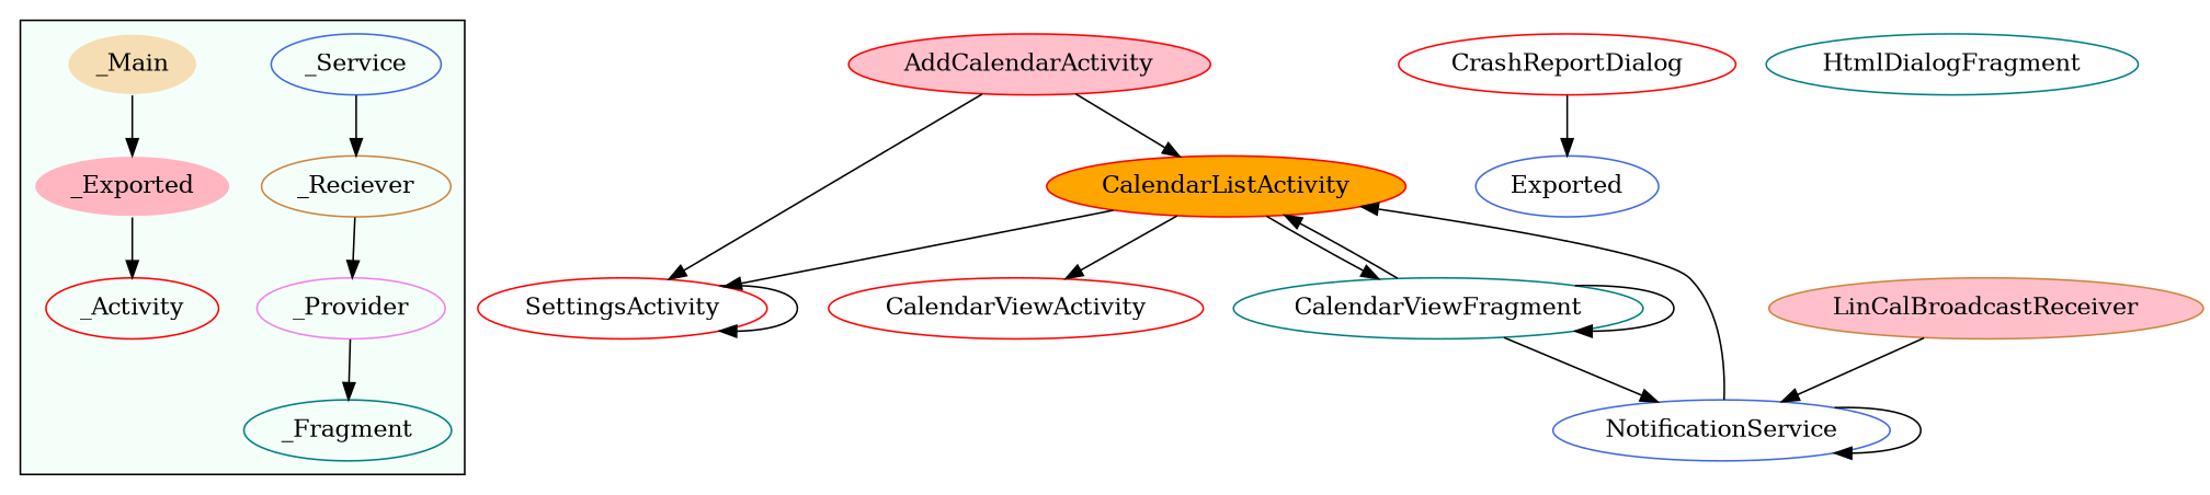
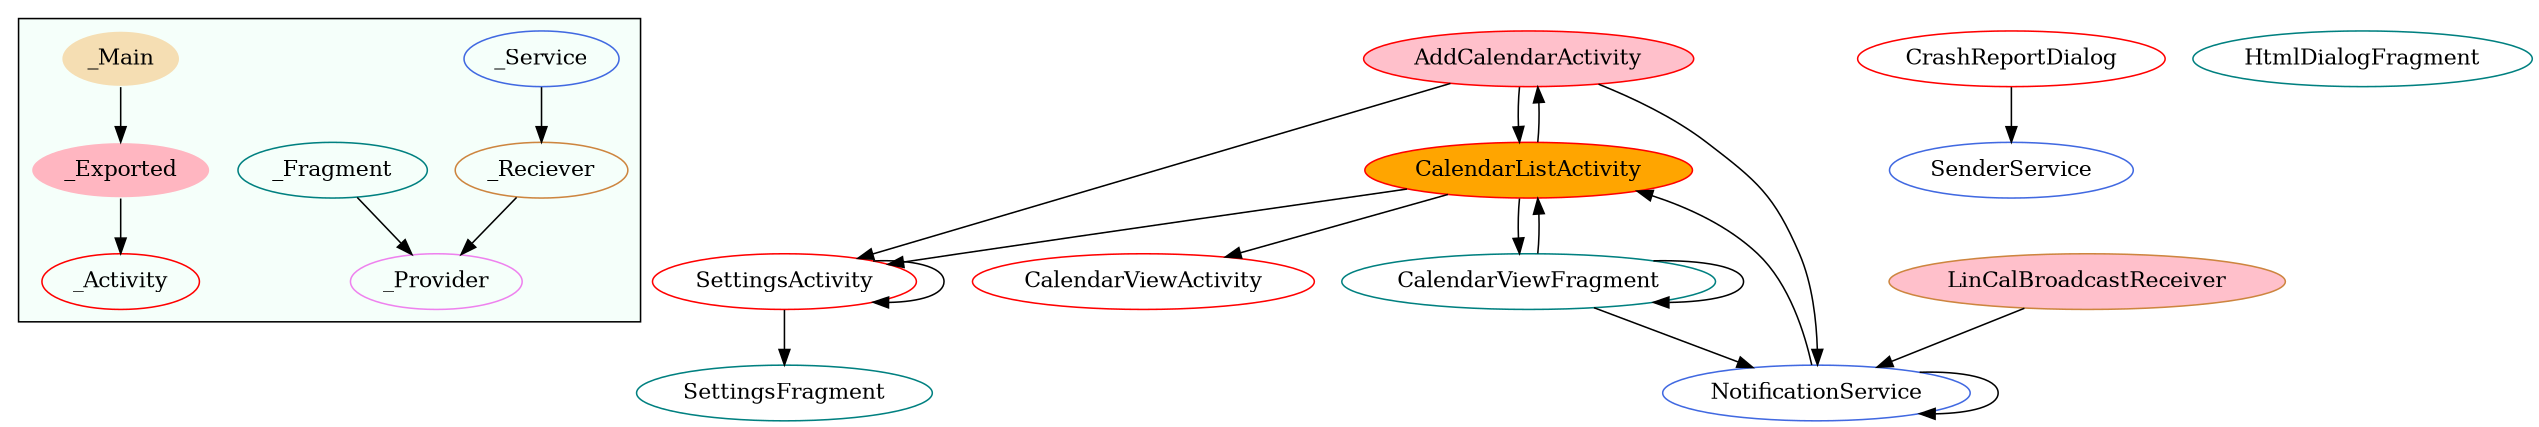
  digraph {
    node [color=red]
    _Activity
    _Service [color=royalblue]
    _Reciever [color=peru]
    _Provider [color=violet]
    _Fragment [color=teal]
    _Main [color=mintcream fillcolor=wheat style=filled]
    _Exported [color=mintcream fillcolor=lightpink style=filled]
    SettingsActivity
+   SettingsFragment [color=teal]
    AddCalendarActivity [fillcolor=pink style=filled]
    CalendarListActivity [fillcolor=orange style=filled]
    NotificationService [color=royalblue]
    CalendarViewActivity
    CalendarViewFragment [color=teal]
-   SenderService [color=royalblue label=Exported]
+   SenderService [color=royalblue]
    CrashReportDialog
    LinCalBroadcastReceiver [color=peru fillcolor=pink style=filled]
    HtmlDialogFragment [color=teal]
    subgraph cluster_1 {
      bgcolor=mintcream
      _Activity
      _Service
      _Reciever
      _Provider
      _Fragment
      _Main
      _Exported
    }
    _Service -> _Reciever
    _Reciever -> _Provider
-   _Provider -> _Fragment
+   _Fragment -> _Provider
    _Main -> _Exported
    _Exported -> _Activity
    SettingsActivity -> SettingsActivity
+   SettingsActivity -> SettingsFragment
    AddCalendarActivity -> SettingsActivity
    AddCalendarActivity -> CalendarListActivity
+   AddCalendarActivity -> NotificationService
    CalendarListActivity -> SettingsActivity
+   CalendarListActivity -> AddCalendarActivity
    CalendarListActivity -> CalendarViewActivity
    CalendarListActivity -> CalendarViewFragment
    NotificationService -> CalendarListActivity
    NotificationService -> NotificationService
    CalendarViewFragment -> CalendarListActivity
    CalendarViewFragment -> NotificationService
    CalendarViewFragment -> CalendarViewFragment
    CrashReportDialog -> SenderService
    LinCalBroadcastReceiver -> NotificationService
  }
